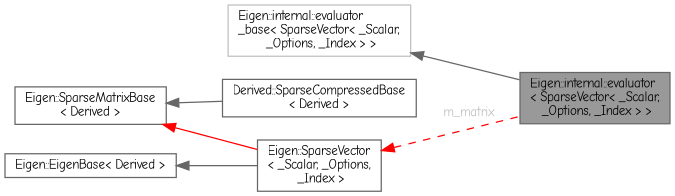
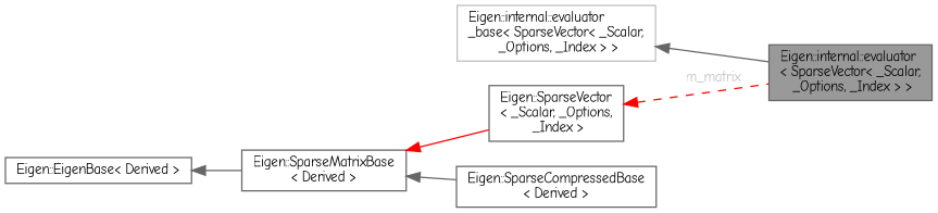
  digraph {
    fontname="Comic Neue"
    rankdir=LR
    node [color=gray40 fillcolor=white fontname="Comic Neue" fontsize=10 shape=box style=filled]
    edge [color=gray40 dir=back fontname="Comic Neue" fontsize=10 labelfontname=Helvetica labelfontsize=10 style=solid]
    n1 [fillcolor=grey60 fontcolor=black height=0.2 label="Eigen::internal::evaluator\l\< SparseVector\< _Scalar,\l _Options, _Index \> \>" width=0.4]
    n2 [color=grey75 height=0.2 label="Eigen::internal::evaluator\l_base\< SparseVector\< _Scalar,\l _Options, _Index \> \>" width=0.4]
    n3 [height=0.2 label="Eigen::SparseVector\l\< _Scalar, _Options,\l _Index \>" width=0.4]
-   n4 [height=0.2 label="Derived::SparseCompressedBase\l\< Derived \>" width=0.4]
+   n4 [height=0.2 label="Eigen::SparseCompressedBase\l\< Derived \>" width=0.4]
    n5 [height=0.2 label="Eigen::SparseMatrixBase\l\< Derived \>" width=0.4]
    n6 [height=0.2 label="Eigen::EigenBase\< Derived \>" width=0.4]
    n2 -> n1
    n3 -> n1 [color=red fontcolor=grey label=<<TABLE CELLBORDER="0" BORDER="0"><TR><TD VALIGN="top" ALIGN="LEFT" CELLPADDING="1" CELLSPACING="0">m_matrix</TD></TR> </TABLE>> style=dashed]
    n5 -> n3 [color=red]
    n5 -> n4
-   n6 -> n3
+   n6 -> n5
  }
